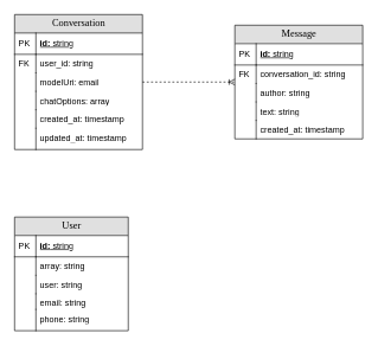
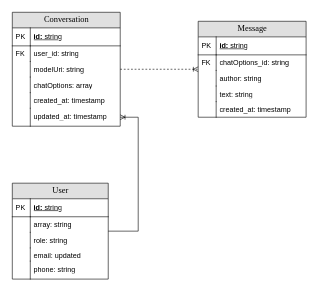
  <mxCell id="0" />
  <mxCell id="1" parent="0" />
  <mxCell id="2" value="Conversation" style="swimlane;html=1;fontStyle=0;childLayout=stackLayout;horizontal=1;startSize=26;fillColor=#e0e0e0;horizontalStack=0;resizeParent=1;resizeLast=0;collapsible=1;marginBottom=0;swimlaneFillColor=#ffffff;align=center;rounded=0;shadow=0;comic=0;labelBackgroundColor=none;strokeWidth=1;fontFamily=Verdana;fontSize=14" parent="1" vertex="1"><mxGeometry x="20" y="20" width="180" height="190" as="geometry" /></mxCell>
  <mxCell id="3" value="id:&lt;span style=&quot;font-weight: normal;&quot;&gt; string&lt;/span&gt;" style="shape=partialRectangle;top=0;left=0;right=0;bottom=1;html=1;align=left;verticalAlign=middle;fillColor=none;spacingLeft=34;spacingRight=4;whiteSpace=wrap;overflow=hidden;rotatable=0;points=[[0,0.5],[1,0.5]];portConstraint=eastwest;dropTarget=0;fontStyle=5;" parent="2" vertex="1"><mxGeometry y="26" width="180" height="30" as="geometry" /></mxCell>
  <mxCell id="4" value="PK" style="shape=partialRectangle;top=0;left=0;bottom=0;html=1;fillColor=none;align=left;verticalAlign=middle;spacingLeft=4;spacingRight=4;whiteSpace=wrap;overflow=hidden;rotatable=0;points=[];portConstraint=eastwest;part=1;" parent="3" vertex="1" connectable="0"><mxGeometry width="30" height="30" as="geometry" /></mxCell>
  <mxCell id="5" value="user_id: string" style="shape=partialRectangle;top=0;left=0;right=0;bottom=0;html=1;align=left;verticalAlign=top;fillColor=none;spacingLeft=34;spacingRight=4;whiteSpace=wrap;overflow=hidden;rotatable=0;points=[[0,0.5],[1,0.5]];portConstraint=eastwest;dropTarget=0;" parent="2" vertex="1"><mxGeometry y="56" width="180" height="26" as="geometry" /></mxCell>
  <mxCell id="6" value="FK" style="shape=partialRectangle;top=0;left=0;bottom=0;html=1;fillColor=none;align=left;verticalAlign=top;spacingLeft=4;spacingRight=4;whiteSpace=wrap;overflow=hidden;rotatable=0;points=[];portConstraint=eastwest;part=1;" parent="5" vertex="1" connectable="0"><mxGeometry width="30" height="26" as="geometry" /></mxCell>
- <mxCell id="7" value="modelUri: email" style="shape=partialRectangle;top=0;left=0;right=0;bottom=0;html=1;align=left;verticalAlign=top;fillColor=none;spacingLeft=34;spacingRight=4;whiteSpace=wrap;overflow=hidden;rotatable=0;points=[[0,0.5],[1,0.5]];portConstraint=eastwest;dropTarget=0;" parent="2" vertex="1"><mxGeometry y="82" width="180" height="26" as="geometry" /></mxCell>
+ <mxCell id="7" value="modelUri: string" style="shape=partialRectangle;top=0;left=0;right=0;bottom=0;html=1;align=left;verticalAlign=top;fillColor=none;spacingLeft=34;spacingRight=4;whiteSpace=wrap;overflow=hidden;rotatable=0;points=[[0,0.5],[1,0.5]];portConstraint=eastwest;dropTarget=0;" parent="2" vertex="1"><mxGeometry y="82" width="180" height="26" as="geometry" /></mxCell>
  <mxCell id="8" value="" style="shape=partialRectangle;top=0;left=0;bottom=0;html=1;fillColor=none;align=left;verticalAlign=top;spacingLeft=4;spacingRight=4;whiteSpace=wrap;overflow=hidden;rotatable=0;points=[];portConstraint=eastwest;part=1;" parent="7" vertex="1" connectable="0"><mxGeometry width="30" height="26" as="geometry" /></mxCell>
  <mxCell id="9" value="chatOptions: array" style="shape=partialRectangle;top=0;left=0;right=0;bottom=0;html=1;align=left;verticalAlign=top;fillColor=none;spacingLeft=34;spacingRight=4;whiteSpace=wrap;overflow=hidden;rotatable=0;points=[[0,0.5],[1,0.5]];portConstraint=eastwest;dropTarget=0;" parent="2" vertex="1"><mxGeometry y="108" width="180" height="26" as="geometry" /></mxCell>
  <mxCell id="10" value="" style="shape=partialRectangle;top=0;left=0;bottom=0;html=1;fillColor=none;align=left;verticalAlign=top;spacingLeft=4;spacingRight=4;whiteSpace=wrap;overflow=hidden;rotatable=0;points=[];portConstraint=eastwest;part=1;" parent="9" vertex="1" connectable="0"><mxGeometry width="30" height="26" as="geometry" /></mxCell>
  <mxCell id="11" value="created_at: timestamp" style="shape=partialRectangle;top=0;left=0;right=0;bottom=0;html=1;align=left;verticalAlign=top;fillColor=none;spacingLeft=34;spacingRight=4;whiteSpace=wrap;overflow=hidden;rotatable=0;points=[[0,0.5],[1,0.5]];portConstraint=eastwest;dropTarget=0;" vertex="1" parent="2"><mxGeometry y="134" width="180" height="26" as="geometry" /></mxCell>
  <mxCell id="12" value="" style="shape=partialRectangle;top=0;left=0;bottom=0;html=1;fillColor=none;align=left;verticalAlign=top;spacingLeft=4;spacingRight=4;whiteSpace=wrap;overflow=hidden;rotatable=0;points=[];portConstraint=eastwest;part=1;" vertex="1" connectable="0" parent="11"><mxGeometry width="30" height="26" as="geometry" /></mxCell>
  <mxCell id="13" value="updated_at: timestamp" style="shape=partialRectangle;top=0;left=0;right=0;bottom=0;html=1;align=left;verticalAlign=top;fillColor=none;spacingLeft=34;spacingRight=4;whiteSpace=wrap;overflow=hidden;rotatable=0;points=[[0,0.5],[1,0.5]];portConstraint=eastwest;dropTarget=0;" vertex="1" parent="2"><mxGeometry y="160" width="180" height="30" as="geometry" /></mxCell>
  <mxCell id="14" value="" style="shape=partialRectangle;top=0;left=0;bottom=0;html=1;fillColor=none;align=left;verticalAlign=top;spacingLeft=4;spacingRight=4;whiteSpace=wrap;overflow=hidden;rotatable=0;points=[];portConstraint=eastwest;part=1;" vertex="1" connectable="0" parent="13"><mxGeometry width="30" height="30.0" as="geometry" /></mxCell>
  <mxCell id="15" value="Message" style="swimlane;html=1;fontStyle=0;childLayout=stackLayout;horizontal=1;startSize=26;fillColor=#e0e0e0;horizontalStack=0;resizeParent=1;resizeLast=0;collapsible=1;marginBottom=0;swimlaneFillColor=#ffffff;align=center;rounded=0;shadow=0;comic=0;labelBackgroundColor=none;strokeWidth=1;fontFamily=Verdana;fontSize=14" vertex="1" parent="1"><mxGeometry x="330" y="35" width="180" height="160" as="geometry" /></mxCell>
  <mxCell id="16" value="id:&lt;span style=&quot;font-weight: normal;&quot;&gt; string&lt;/span&gt;" style="shape=partialRectangle;top=0;left=0;right=0;bottom=1;html=1;align=left;verticalAlign=middle;fillColor=none;spacingLeft=34;spacingRight=4;whiteSpace=wrap;overflow=hidden;rotatable=0;points=[[0,0.5],[1,0.5]];portConstraint=eastwest;dropTarget=0;fontStyle=5;" vertex="1" parent="15"><mxGeometry y="26" width="180" height="30" as="geometry" /></mxCell>
  <mxCell id="17" value="PK" style="shape=partialRectangle;top=0;left=0;bottom=0;html=1;fillColor=none;align=left;verticalAlign=middle;spacingLeft=4;spacingRight=4;whiteSpace=wrap;overflow=hidden;rotatable=0;points=[];portConstraint=eastwest;part=1;" vertex="1" connectable="0" parent="16"><mxGeometry width="30" height="30" as="geometry" /></mxCell>
- <mxCell id="18" value="conversation_id: string" style="shape=partialRectangle;top=0;left=0;right=0;bottom=0;html=1;align=left;verticalAlign=top;fillColor=none;spacingLeft=34;spacingRight=4;whiteSpace=wrap;overflow=hidden;rotatable=0;points=[[0,0.5],[1,0.5]];portConstraint=eastwest;dropTarget=0;" vertex="1" parent="15"><mxGeometry y="56" width="180" height="26" as="geometry" /></mxCell>
+ <mxCell id="18" value="chatOptions_id: string" style="shape=partialRectangle;top=0;left=0;right=0;bottom=0;html=1;align=left;verticalAlign=top;fillColor=none;spacingLeft=34;spacingRight=4;whiteSpace=wrap;overflow=hidden;rotatable=0;points=[[0,0.5],[1,0.5]];portConstraint=eastwest;dropTarget=0;" vertex="1" parent="15"><mxGeometry y="56" width="180" height="26" as="geometry" /></mxCell>
  <mxCell id="19" value="FK" style="shape=partialRectangle;top=0;left=0;bottom=0;html=1;fillColor=none;align=left;verticalAlign=top;spacingLeft=4;spacingRight=4;whiteSpace=wrap;overflow=hidden;rotatable=0;points=[];portConstraint=eastwest;part=1;" vertex="1" connectable="0" parent="18"><mxGeometry width="30" height="26" as="geometry" /></mxCell>
  <mxCell id="20" value="author: string" style="shape=partialRectangle;top=0;left=0;right=0;bottom=0;html=1;align=left;verticalAlign=top;fillColor=none;spacingLeft=34;spacingRight=4;whiteSpace=wrap;overflow=hidden;rotatable=0;points=[[0,0.5],[1,0.5]];portConstraint=eastwest;dropTarget=0;" vertex="1" parent="15"><mxGeometry y="82" width="180" height="26" as="geometry" /></mxCell>
  <mxCell id="21" value="" style="shape=partialRectangle;top=0;left=0;bottom=0;html=1;fillColor=none;align=left;verticalAlign=top;spacingLeft=4;spacingRight=4;whiteSpace=wrap;overflow=hidden;rotatable=0;points=[];portConstraint=eastwest;part=1;" vertex="1" connectable="0" parent="20"><mxGeometry width="30" height="26" as="geometry" /></mxCell>
  <mxCell id="22" value="text: string" style="shape=partialRectangle;top=0;left=0;right=0;bottom=0;html=1;align=left;verticalAlign=top;fillColor=none;spacingLeft=34;spacingRight=4;whiteSpace=wrap;overflow=hidden;rotatable=0;points=[[0,0.5],[1,0.5]];portConstraint=eastwest;dropTarget=0;" vertex="1" parent="15"><mxGeometry y="108" width="180" height="26" as="geometry" /></mxCell>
  <mxCell id="23" value="" style="shape=partialRectangle;top=0;left=0;bottom=0;html=1;fillColor=none;align=left;verticalAlign=top;spacingLeft=4;spacingRight=4;whiteSpace=wrap;overflow=hidden;rotatable=0;points=[];portConstraint=eastwest;part=1;" vertex="1" connectable="0" parent="22"><mxGeometry width="30" height="26" as="geometry" /></mxCell>
  <mxCell id="24" value="created_at: timestamp" style="shape=partialRectangle;top=0;left=0;right=0;bottom=0;html=1;align=left;verticalAlign=top;fillColor=none;spacingLeft=34;spacingRight=4;whiteSpace=wrap;overflow=hidden;rotatable=0;points=[[0,0.5],[1,0.5]];portConstraint=eastwest;dropTarget=0;" vertex="1" parent="15"><mxGeometry y="134" width="180" height="26" as="geometry" /></mxCell>
  <mxCell id="25" value="" style="shape=partialRectangle;top=0;left=0;bottom=0;html=1;fillColor=none;align=left;verticalAlign=top;spacingLeft=4;spacingRight=4;whiteSpace=wrap;overflow=hidden;rotatable=0;points=[];portConstraint=eastwest;part=1;" vertex="1" connectable="0" parent="24"><mxGeometry width="30" height="26" as="geometry" /></mxCell>
  <mxCell id="26" value="" style="edgeStyle=entityRelationEdgeStyle;fontSize=12;html=1;endArrow=ERoneToMany;rounded=0;dashed=1;" edge="1" parent="1" source="2" target="15"><mxGeometry width="100" height="100" relative="1" as="geometry"><mxPoint x="160" y="225" as="sourcePoint" /><mxPoint x="260" y="125" as="targetPoint" /></mxGeometry></mxCell>
  <mxCell id="27" value="User" style="swimlane;html=1;fontStyle=0;childLayout=stackLayout;horizontal=1;startSize=26;fillColor=#e0e0e0;horizontalStack=0;resizeParent=1;resizeLast=0;collapsible=1;marginBottom=0;swimlaneFillColor=#ffffff;align=center;rounded=0;shadow=0;comic=0;labelBackgroundColor=none;strokeWidth=1;fontFamily=Verdana;fontSize=14" vertex="1" parent="1"><mxGeometry x="20" y="305" width="160" height="160" as="geometry" /></mxCell>
  <mxCell id="28" value="id:&lt;span style=&quot;font-weight: normal;&quot;&gt; string&lt;/span&gt;" style="shape=partialRectangle;top=0;left=0;right=0;bottom=1;html=1;align=left;verticalAlign=middle;fillColor=none;spacingLeft=34;spacingRight=4;whiteSpace=wrap;overflow=hidden;rotatable=0;points=[[0,0.5],[1,0.5]];portConstraint=eastwest;dropTarget=0;fontStyle=5;" vertex="1" parent="27"><mxGeometry y="26" width="160" height="30" as="geometry" /></mxCell>
  <mxCell id="29" value="PK" style="shape=partialRectangle;top=0;left=0;bottom=0;html=1;fillColor=none;align=left;verticalAlign=middle;spacingLeft=4;spacingRight=4;whiteSpace=wrap;overflow=hidden;rotatable=0;points=[];portConstraint=eastwest;part=1;" vertex="1" connectable="0" parent="28"><mxGeometry width="30" height="30" as="geometry" /></mxCell>
  <mxCell id="30" value="array: string" style="shape=partialRectangle;top=0;left=0;right=0;bottom=0;html=1;align=left;verticalAlign=top;fillColor=none;spacingLeft=34;spacingRight=4;whiteSpace=wrap;overflow=hidden;rotatable=0;points=[[0,0.5],[1,0.5]];portConstraint=eastwest;dropTarget=0;" vertex="1" parent="27"><mxGeometry y="56" width="160" height="26" as="geometry" /></mxCell>
  <mxCell id="31" value="" style="shape=partialRectangle;top=0;left=0;bottom=0;html=1;fillColor=none;align=left;verticalAlign=top;spacingLeft=4;spacingRight=4;whiteSpace=wrap;overflow=hidden;rotatable=0;points=[];portConstraint=eastwest;part=1;" vertex="1" connectable="0" parent="30"><mxGeometry width="30" height="26" as="geometry" /></mxCell>
- <mxCell id="32" value="user: string" style="shape=partialRectangle;top=0;left=0;right=0;bottom=0;html=1;align=left;verticalAlign=top;fillColor=none;spacingLeft=34;spacingRight=4;whiteSpace=wrap;overflow=hidden;rotatable=0;points=[[0,0.5],[1,0.5]];portConstraint=eastwest;dropTarget=0;" vertex="1" parent="27"><mxGeometry y="82" width="160" height="26" as="geometry" /></mxCell>
+ <mxCell id="32" value="role: string" style="shape=partialRectangle;top=0;left=0;right=0;bottom=0;html=1;align=left;verticalAlign=top;fillColor=none;spacingLeft=34;spacingRight=4;whiteSpace=wrap;overflow=hidden;rotatable=0;points=[[0,0.5],[1,0.5]];portConstraint=eastwest;dropTarget=0;" vertex="1" parent="27"><mxGeometry y="82" width="160" height="26" as="geometry" /></mxCell>
  <mxCell id="33" value="" style="shape=partialRectangle;top=0;left=0;bottom=0;html=1;fillColor=none;align=left;verticalAlign=top;spacingLeft=4;spacingRight=4;whiteSpace=wrap;overflow=hidden;rotatable=0;points=[];portConstraint=eastwest;part=1;" vertex="1" connectable="0" parent="32"><mxGeometry width="30" height="26" as="geometry" /></mxCell>
- <mxCell id="34" value="email: string" style="shape=partialRectangle;top=0;left=0;right=0;bottom=0;html=1;align=left;verticalAlign=top;fillColor=none;spacingLeft=34;spacingRight=4;whiteSpace=wrap;overflow=hidden;rotatable=0;points=[[0,0.5],[1,0.5]];portConstraint=eastwest;dropTarget=0;" vertex="1" parent="27"><mxGeometry y="108" width="160" height="22" as="geometry" /></mxCell>
+ <mxCell id="34" value="email: updated" style="shape=partialRectangle;top=0;left=0;right=0;bottom=0;html=1;align=left;verticalAlign=top;fillColor=none;spacingLeft=34;spacingRight=4;whiteSpace=wrap;overflow=hidden;rotatable=0;points=[[0,0.5],[1,0.5]];portConstraint=eastwest;dropTarget=0;" vertex="1" parent="27"><mxGeometry y="108" width="160" height="22" as="geometry" /></mxCell>
  <mxCell id="35" value="" style="shape=partialRectangle;top=0;left=0;bottom=0;html=1;fillColor=none;align=left;verticalAlign=top;spacingLeft=4;spacingRight=4;whiteSpace=wrap;overflow=hidden;rotatable=0;points=[];portConstraint=eastwest;part=1;" vertex="1" connectable="0" parent="34"><mxGeometry width="30" height="22" as="geometry" /></mxCell>
  <mxCell id="36" value="phone: string" style="shape=partialRectangle;top=0;left=0;right=0;bottom=0;html=1;align=left;verticalAlign=top;fillColor=none;spacingLeft=34;spacingRight=4;whiteSpace=wrap;overflow=hidden;rotatable=0;points=[[0,0.5],[1,0.5]];portConstraint=eastwest;dropTarget=0;" vertex="1" parent="27"><mxGeometry y="130" width="160" height="30" as="geometry" /></mxCell>
  <mxCell id="37" value="" style="shape=partialRectangle;top=0;left=0;bottom=0;html=1;fillColor=none;align=left;verticalAlign=top;spacingLeft=4;spacingRight=4;whiteSpace=wrap;overflow=hidden;rotatable=0;points=[];portConstraint=eastwest;part=1;" vertex="1" connectable="0" parent="36"><mxGeometry width="30" height="30" as="geometry" /></mxCell>
+ <mxCell id="38" value="" style="edgeStyle=entityRelationEdgeStyle;fontSize=12;html=1;endArrow=ERoneToMany;rounded=0;" edge="1" parent="1" source="27" target="13"><mxGeometry width="100" height="100" relative="1" as="geometry"><mxPoint x="160" y="345" as="sourcePoint" /><mxPoint x="190" y="95" as="targetPoint" /><Array as="points"><mxPoint x="130" y="365" /><mxPoint x="120" y="295" /><mxPoint x="70" y="335" /><mxPoint x="110" y="335" /><mxPoint x="150" y="315" /><mxPoint x="270" y="315" /><mxPoint x="260" y="405" /><mxPoint x="100" y="225" /><mxPoint x="200" y="335" /><mxPoint x="90" y="315" /></Array></mxGeometry></mxCell>
